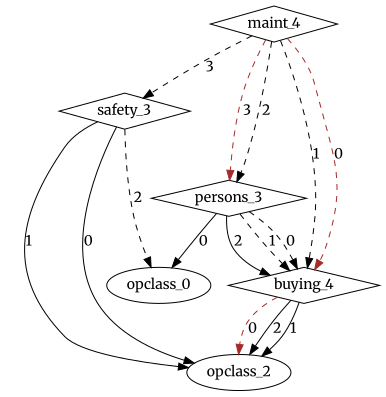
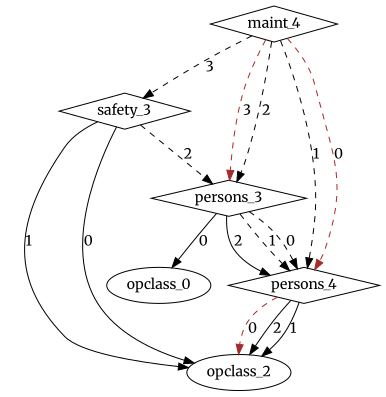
  digraph {
    fontname=Merriweather
    node [fontname=Merriweather shape=diamond]
    edge [color=black fontname=Merriweather style=dashed]
    n1 [label=opclass_0 shape=""]
    n2 [label=opclass_2 shape=""]
    n3 [label=safety_3]
-   n4 [label=buying_4]
+   n4 [label=persons_4]
    n5 [label=persons_3]
    n6 [label=maint_4]
-   n3 -> n1 [label=2]
+   n3 -> n5 [label=2]
    n3 -> n2 [label=1 style=solid]
    n3 -> n2 [label=0 style=solid]
    n4 -> n2 [label=2 style=solid]
    n4 -> n2 [label=1 style=solid]
    n4 -> n2 [color=brown label=0]
    n5 -> n1 [label=0 style=solid]
    n5 -> n4 [label=2 style=solid]
    n5 -> n4 [label=1]
    n5 -> n4 [label=0]
    n6 -> n3 [label=3]
    n6 -> n4 [label=1]
    n6 -> n4 [color=brown label=0]
    n6 -> n5 [color=brown label=3]
    n6 -> n5 [label=2]
  }
